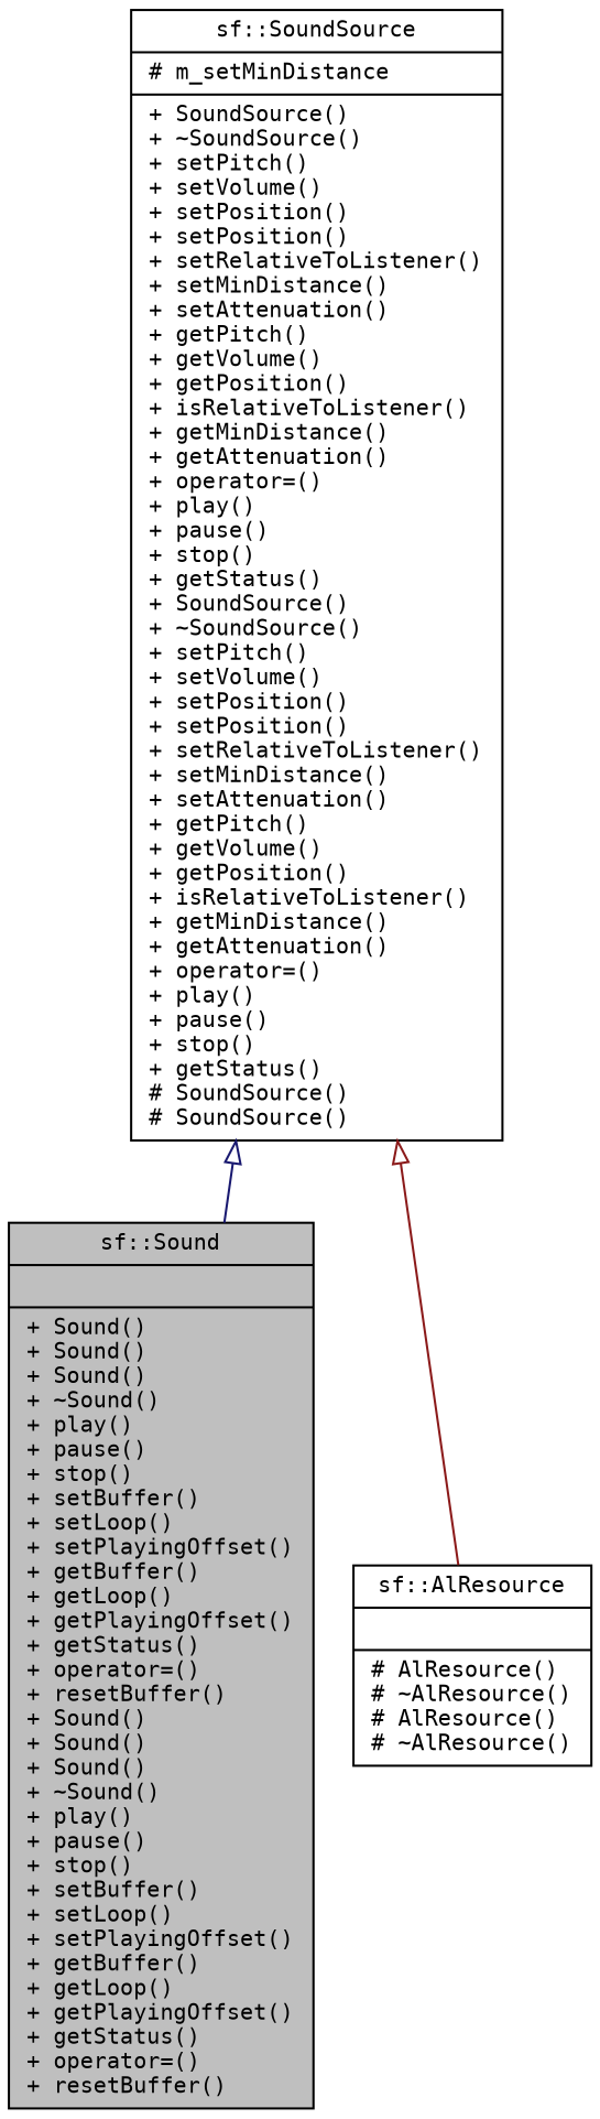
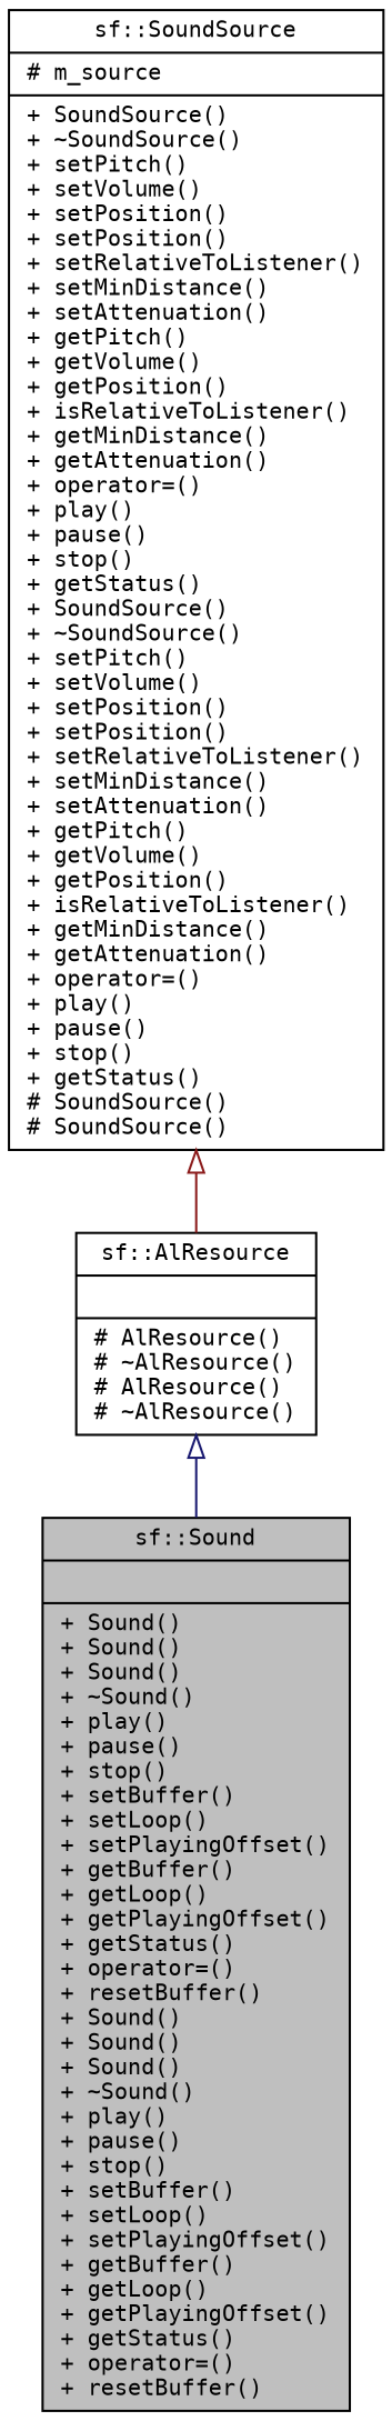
  digraph {
    fontname="DejaVu Sans Mono"
    node [color=black fillcolor=white fontname="DejaVu Sans Mono" fontsize=10 shape=record style=filled]
    edge [arrowtail=onormal dir=back fontname="DejaVu Sans Mono" fontsize=10 labelfontname=Helvetica labelfontsize=10 style=solid]
    n1 [fillcolor=grey75 fontcolor=black height=0.2 label="{sf::Sound\n||+ Sound()\l+ Sound()\l+ Sound()\l+ ~Sound()\l+ play()\l+ pause()\l+ stop()\l+ setBuffer()\l+ setLoop()\l+ setPlayingOffset()\l+ getBuffer()\l+ getLoop()\l+ getPlayingOffset()\l+ getStatus()\l+ operator=()\l+ resetBuffer()\l+ Sound()\l+ Sound()\l+ Sound()\l+ ~Sound()\l+ play()\l+ pause()\l+ stop()\l+ setBuffer()\l+ setLoop()\l+ setPlayingOffset()\l+ getBuffer()\l+ getLoop()\l+ getPlayingOffset()\l+ getStatus()\l+ operator=()\l+ resetBuffer()\l}" width=0.4]
-   n2 [height=0.2 label="{sf::SoundSource\n|# m_setMinDistance\l|+ SoundSource()\l+ ~SoundSource()\l+ setPitch()\l+ setVolume()\l+ setPosition()\l+ setPosition()\l+ setRelativeToListener()\l+ setMinDistance()\l+ setAttenuation()\l+ getPitch()\l+ getVolume()\l+ getPosition()\l+ isRelativeToListener()\l+ getMinDistance()\l+ getAttenuation()\l+ operator=()\l+ play()\l+ pause()\l+ stop()\l+ getStatus()\l+ SoundSource()\l+ ~SoundSource()\l+ setPitch()\l+ setVolume()\l+ setPosition()\l+ setPosition()\l+ setRelativeToListener()\l+ setMinDistance()\l+ setAttenuation()\l+ getPitch()\l+ getVolume()\l+ getPosition()\l+ isRelativeToListener()\l+ getMinDistance()\l+ getAttenuation()\l+ operator=()\l+ play()\l+ pause()\l+ stop()\l+ getStatus()\l# SoundSource()\l# SoundSource()\l}" width=0.4]
+   n2 [height=0.2 label="{sf::SoundSource\n|# m_source\l|+ SoundSource()\l+ ~SoundSource()\l+ setPitch()\l+ setVolume()\l+ setPosition()\l+ setPosition()\l+ setRelativeToListener()\l+ setMinDistance()\l+ setAttenuation()\l+ getPitch()\l+ getVolume()\l+ getPosition()\l+ isRelativeToListener()\l+ getMinDistance()\l+ getAttenuation()\l+ operator=()\l+ play()\l+ pause()\l+ stop()\l+ getStatus()\l+ SoundSource()\l+ ~SoundSource()\l+ setPitch()\l+ setVolume()\l+ setPosition()\l+ setPosition()\l+ setRelativeToListener()\l+ setMinDistance()\l+ setAttenuation()\l+ getPitch()\l+ getVolume()\l+ getPosition()\l+ isRelativeToListener()\l+ getMinDistance()\l+ getAttenuation()\l+ operator=()\l+ play()\l+ pause()\l+ stop()\l+ getStatus()\l# SoundSource()\l# SoundSource()\l}" width=0.4]
    n3 [height=0.2 label="{sf::AlResource\n||# AlResource()\l# ~AlResource()\l# AlResource()\l# ~AlResource()\l}" width=0.4]
-   n2 -> n1 [color=midnightblue]
+   n3 -> n1 [color=midnightblue]
    n2 -> n3 [color=firebrick4]
  }
